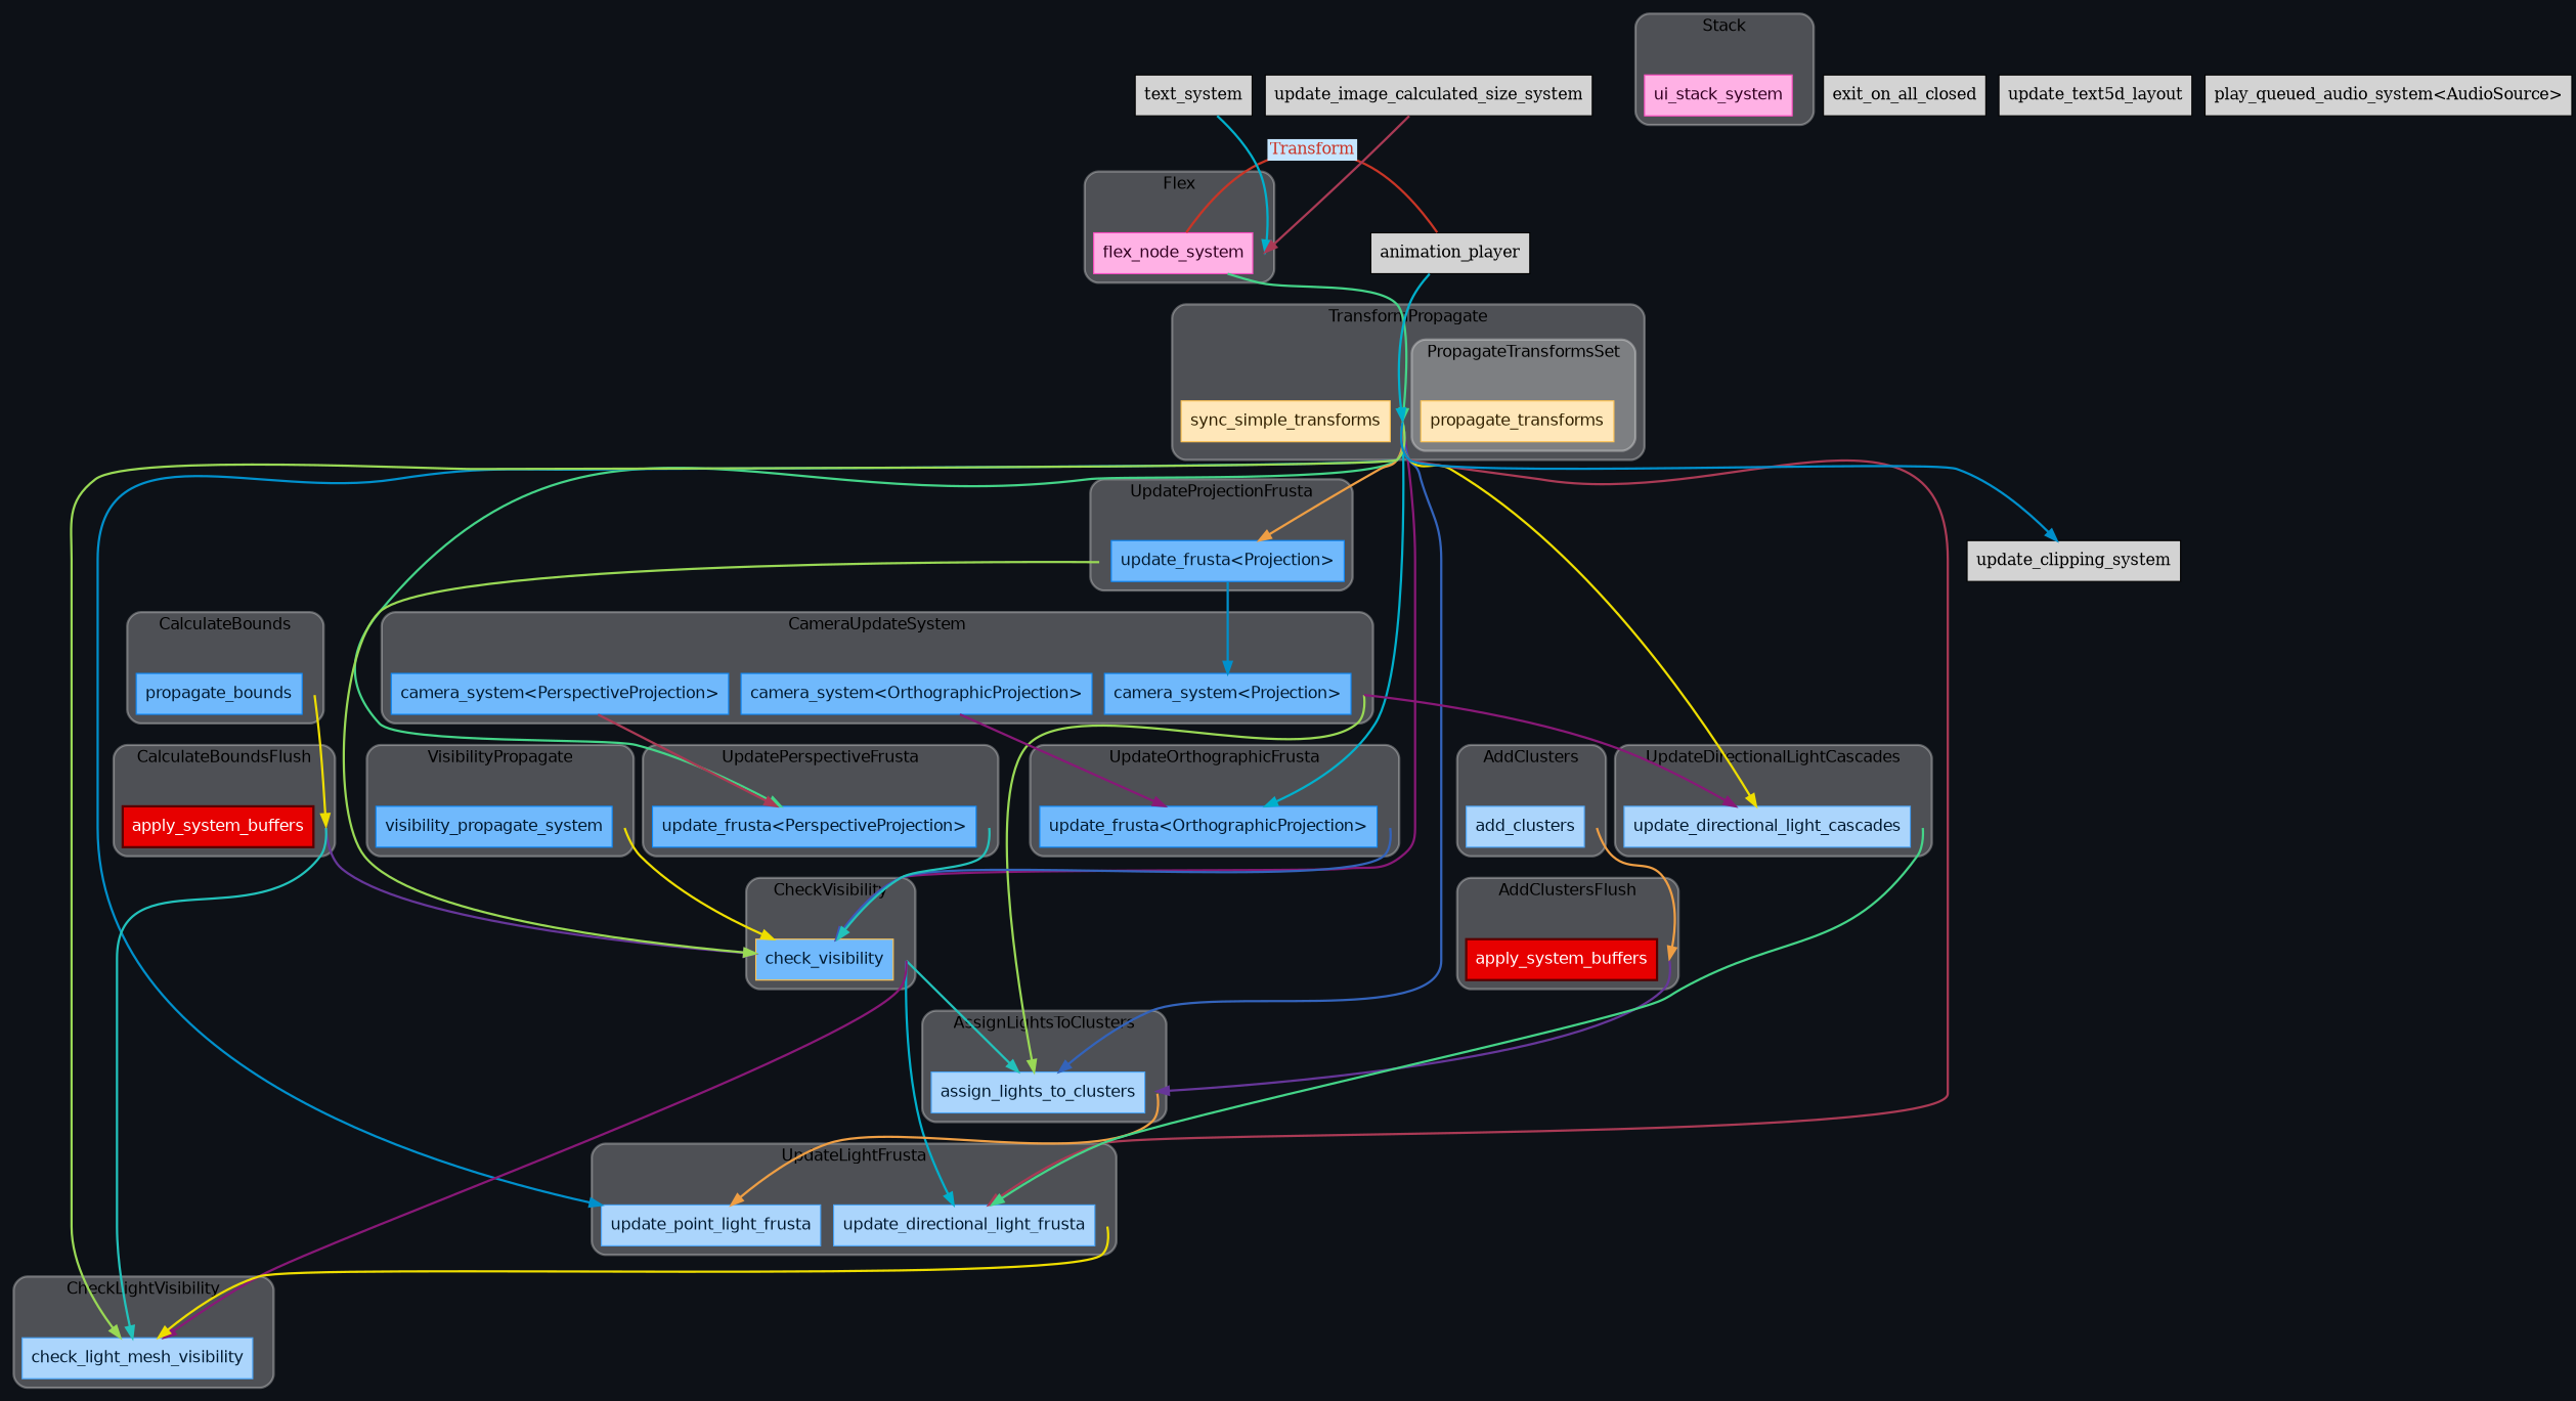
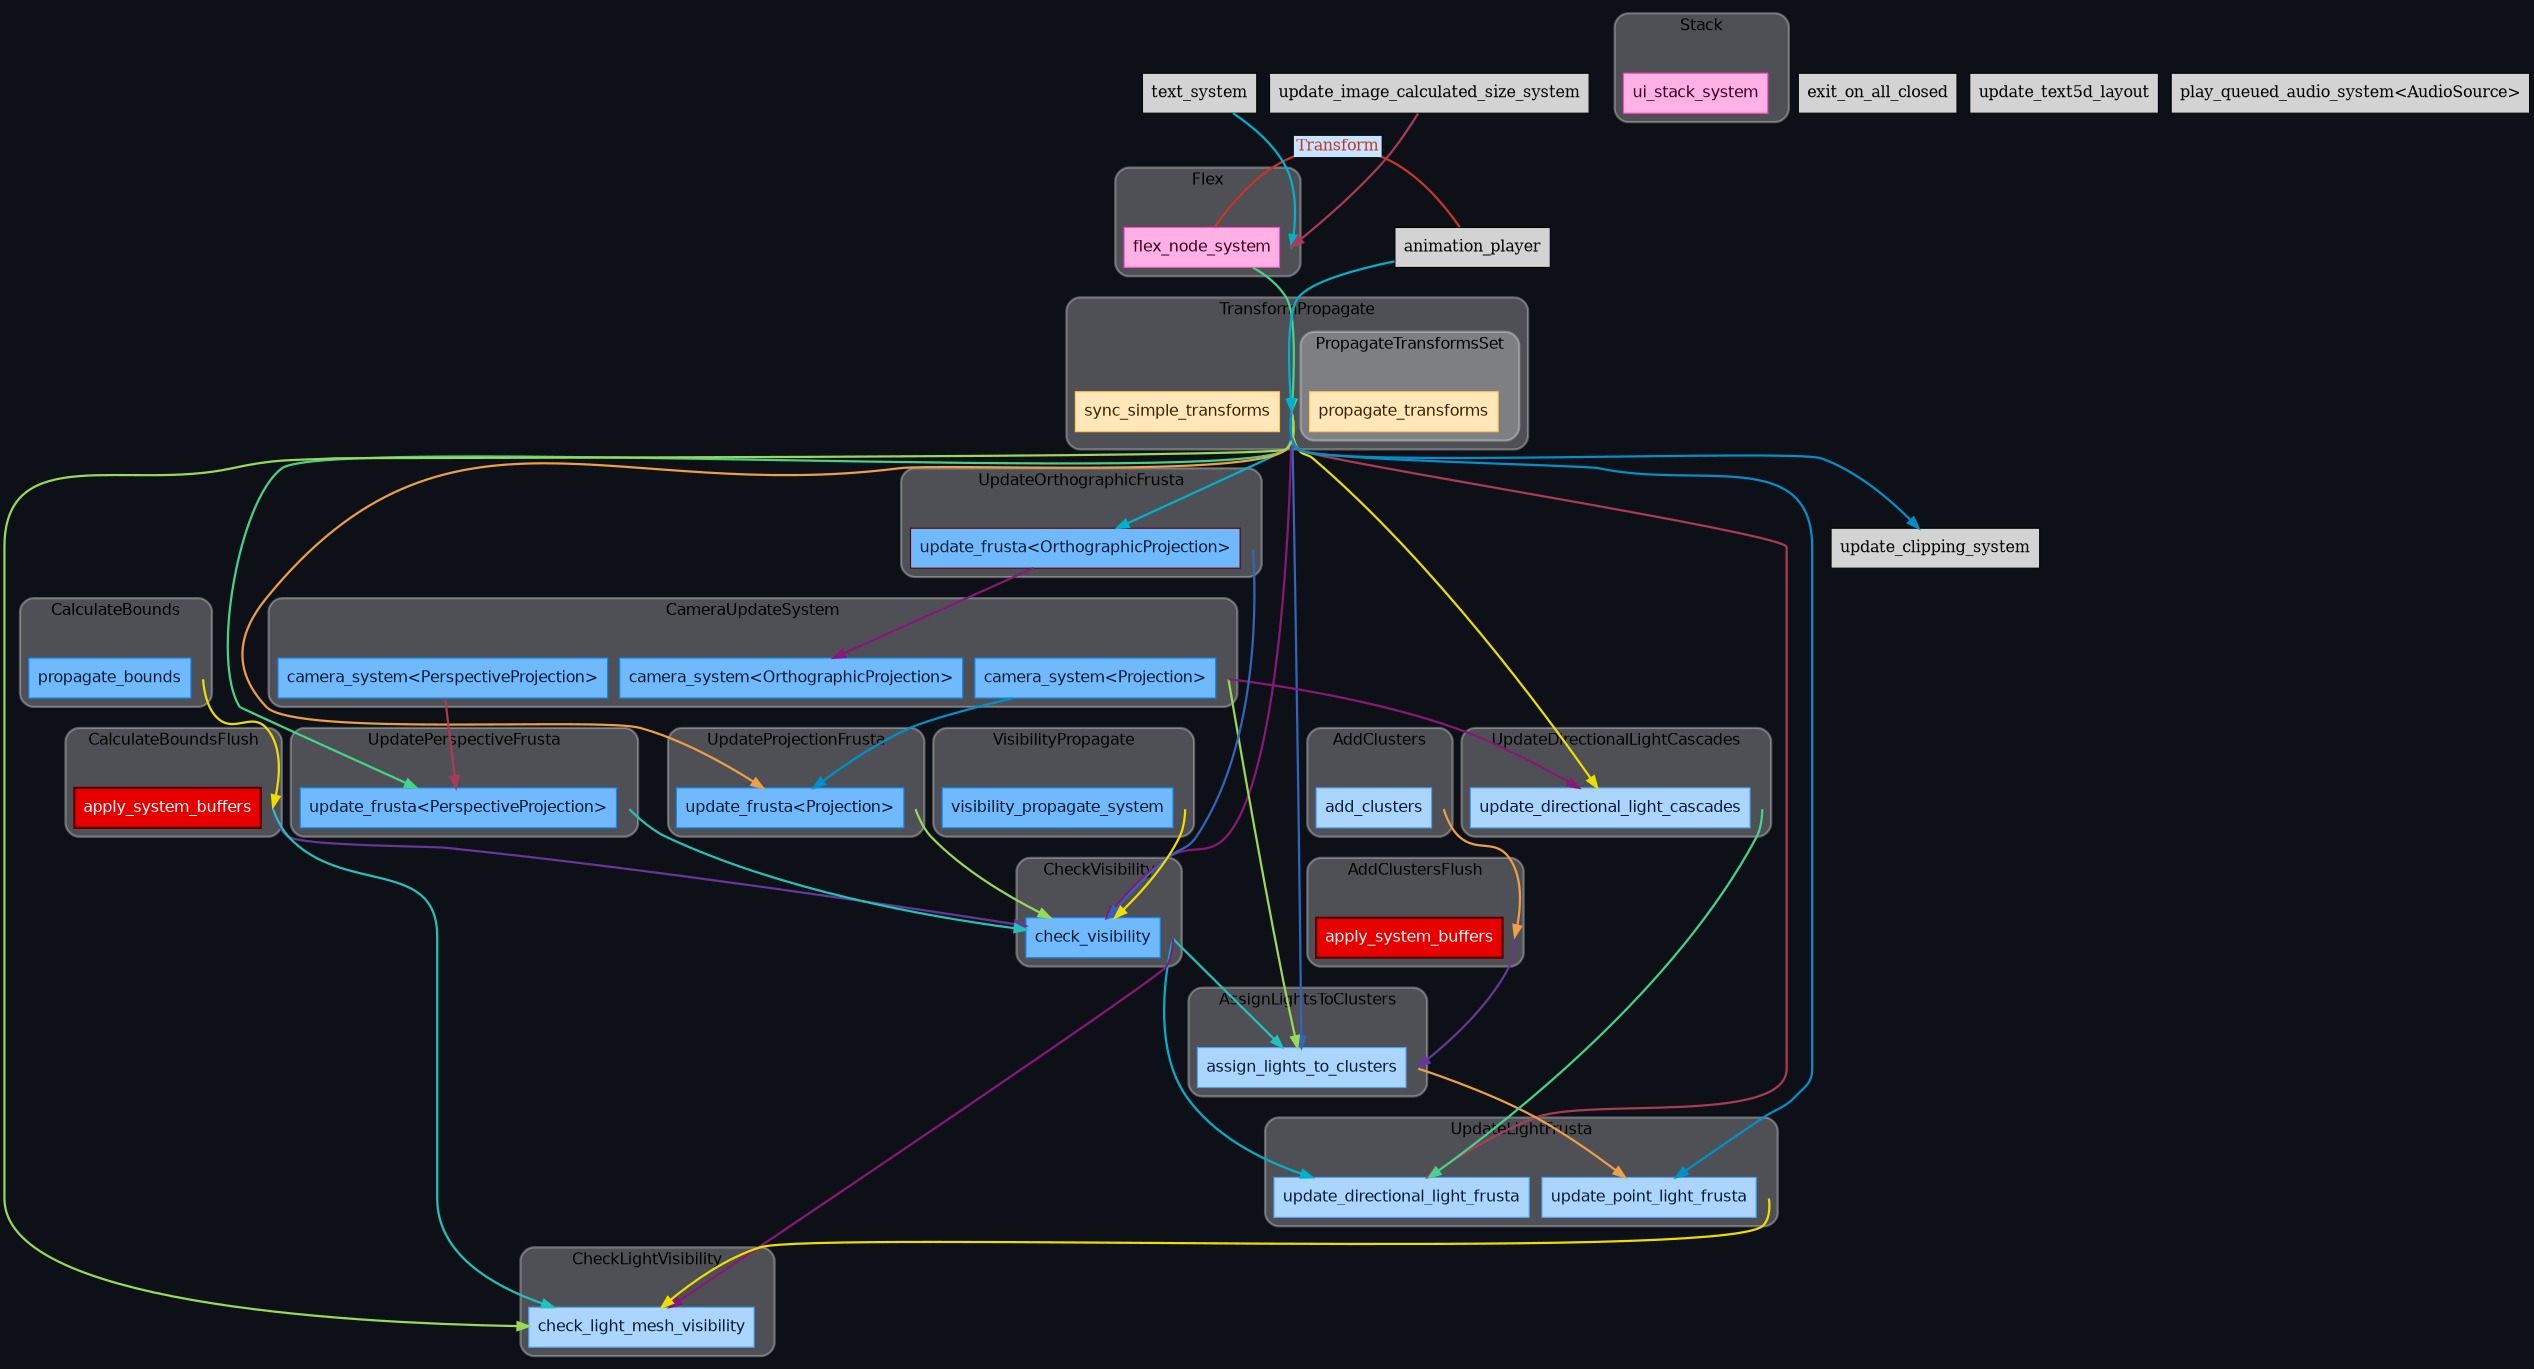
  digraph {
    bgcolor="#0d1117"
    compound=true
    fontname=Helvetica
    nodesep=0.15
    rankdir=TB
    splines=spline
    node [shape=box style=filled]
    edge [color="#00b0cc" penwidth=2]
    "set_marker_node_Set(0)" [height=0 shape=point style=invis]
    n2 [color="#ffc453" fillcolor="#ffe7b9" fontcolor="#322100" fontname=Helvetica label=propagate_transforms penwidth=1]
    "set_marker_node_Set(1)" [height=0 shape=point style=invis]
    n4 [color="#ffc453" fillcolor="#ffe7b9" fontcolor="#322100" fontname=Helvetica label=sync_simple_transforms penwidth=1]
    "set_marker_node_Set(6)" [height=0 shape=point style=invis]
    n6 [color="#0c88f9" fillcolor="#70b9fc" fontcolor="#011a31" fontname=Helvetica label="camera_system<Projection>" penwidth=1]
    n7 [color="#0c88f9" fillcolor="#70b9fc" fontcolor="#011a31" fontname=Helvetica label="camera_system<OrthographicProjection>" penwidth=1]
    n8 [color="#0c88f9" fillcolor="#70b9fc" fontcolor="#011a31" fontname=Helvetica label="camera_system<PerspectiveProjection>" penwidth=1]
    "set_marker_node_Set(10)" [height=0 shape=point style=invis]
    n10 [color="#5a0000" fillcolor="#e70000" fontcolor="#ffffff" fontname=Helvetica label=apply_system_buffers penwidth=2]
    "set_marker_node_Set(11)" [height=0 shape=point style=invis]
    n12 [color="#0c88f9" fillcolor="#70b9fc" fontcolor="#011a31" fontname=Helvetica label=propagate_bounds penwidth=1]
    "set_marker_node_Set(14)" [height=0 shape=point style=invis]
-   n14 [color="#0c88f9" fillcolor="#70b9fc" fontcolor="#011a31" fontname=Helvetica label="update_frusta<OrthographicProjection>" penwidth=1]
+   n14 [color="#5a0000" fillcolor="#70b9fc" fontcolor="#011a31" fontname=Helvetica label="update_frusta<OrthographicProjection>" penwidth=1]
    "set_marker_node_Set(17)" [height=0 shape=point style=invis]
    n16 [color="#0c88f9" fillcolor="#70b9fc" fontcolor="#011a31" fontname=Helvetica label="update_frusta<PerspectiveProjection>" penwidth=1]
    "set_marker_node_Set(18)" [height=0 shape=point style=invis]
    n18 [color="#0c88f9" fillcolor="#70b9fc" fontcolor="#011a31" fontname=Helvetica label="update_frusta<Projection>" penwidth=1]
    "set_marker_node_Set(20)" [height=0 shape=point style=invis]
    n20 [color="#0c88f9" fillcolor="#70b9fc" fontcolor="#011a31" fontname=Helvetica label=visibility_propagate_system penwidth=1]
    "set_marker_node_Set(22)" [height=0 shape=point style=invis]
-   n22 [color="#ffc453" fillcolor="#70b9fc" fontcolor="#011a31" fontname=Helvetica label=check_visibility penwidth=1]
+   n22 [color="#0c88f9" fillcolor="#70b9fc" fontcolor="#011a31" fontname=Helvetica label=check_visibility penwidth=1]
    "set_marker_node_Set(25)" [height=0 shape=point style=invis]
    n24 [color="#ff4bc2" fillcolor="#ffb1e5" fontcolor="#320021" fontname=Helvetica label=flex_node_system penwidth=1]
    "set_marker_node_Set(29)" [height=0 shape=point style=invis]
    n26 [color="#ff4bc2" fillcolor="#ffb1e5" fontcolor="#320021" fontname=Helvetica label=ui_stack_system penwidth=1]
    "set_marker_node_Set(31)" [height=0 shape=point style=invis]
    n28 [color="#48a3f8" fillcolor="#abd5fc" fontcolor="#011a31" fontname=Helvetica label=add_clusters penwidth=1]
    "set_marker_node_Set(32)" [height=0 shape=point style=invis]
    n30 [color="#5a0000" fillcolor="#e70000" fontcolor="#ffffff" fontname=Helvetica label=apply_system_buffers penwidth=2]
    "set_marker_node_Set(33)" [height=0 shape=point style=invis]
    n32 [color="#48a3f8" fillcolor="#abd5fc" fontcolor="#011a31" fontname=Helvetica label=assign_lights_to_clusters penwidth=1]
    "set_marker_node_Set(37)" [height=0 shape=point style=invis]
    n34 [color="#48a3f8" fillcolor="#abd5fc" fontcolor="#011a31" fontname=Helvetica label=update_directional_light_cascades penwidth=1]
    "set_marker_node_Set(39)" [height=0 shape=point style=invis]
    n36 [color="#48a3f8" fillcolor="#abd5fc" fontcolor="#011a31" fontname=Helvetica label=update_directional_light_frusta penwidth=1]
    n37 [color="#48a3f8" fillcolor="#abd5fc" fontcolor="#011a31" fontname=Helvetica label=update_point_light_frusta penwidth=1]
    "set_marker_node_Set(43)" [height=0 shape=point style=invis]
    n39 [color="#48a3f8" fillcolor="#abd5fc" fontcolor="#011a31" fontname=Helvetica label=check_light_mesh_visibility penwidth=1]
    n40 [label=update_clipping_system]
    n41 [label=animation_player]
    n42 [label=exit_on_all_closed]
    n43 [label=update_text5d_layout]
    n44 [label=text_system]
    n45 [label=update_image_calculated_size_system]
    n46 [label="play_queued_audio_system<AudioSource>"]
    subgraph cluster_1 {
      color="#ffffff50"
      fillcolor="#ffffff44"
      label=TransformPropagate
      penwidth=2
      style="rounded,filled"
      "set_marker_node_Set(1)"
      n4
      subgraph cluster_2 {
        color="#ffffff50"
        fillcolor="#ffffff44"
        label=PropagateTransformsSet
        penwidth=2
        style="rounded,filled"
        "set_marker_node_Set(0)"
        n2
      }
    }
    subgraph cluster_3 {
      color="#ffffff50"
      fillcolor="#ffffff44"
      label=CameraUpdateSystem
      penwidth=2
      style="rounded,filled"
      "set_marker_node_Set(6)"
      n6
      n7
      n8
    }
    subgraph cluster_4 {
      color="#ffffff50"
      fillcolor="#ffffff44"
      label=CalculateBoundsFlush
      penwidth=2
      style="rounded,filled"
      "set_marker_node_Set(10)"
      n10
    }
    subgraph cluster_5 {
      color="#ffffff50"
      fillcolor="#ffffff44"
      label=CalculateBounds
      penwidth=2
      style="rounded,filled"
      "set_marker_node_Set(11)"
      n12
    }
    subgraph cluster_6 {
      color="#ffffff50"
      fillcolor="#ffffff44"
      label=UpdateOrthographicFrusta
      penwidth=2
      style="rounded,filled"
      "set_marker_node_Set(14)"
      n14
    }
    subgraph cluster_7 {
      color="#ffffff50"
      fillcolor="#ffffff44"
      label=UpdatePerspectiveFrusta
      penwidth=2
      style="rounded,filled"
      "set_marker_node_Set(17)"
      n16
    }
    subgraph cluster_8 {
      color="#ffffff50"
      fillcolor="#ffffff44"
      label=UpdateProjectionFrusta
      penwidth=2
      style="rounded,filled"
      "set_marker_node_Set(18)"
      n18
    }
    subgraph cluster_9 {
      color="#ffffff50"
      fillcolor="#ffffff44"
      label=VisibilityPropagate
      penwidth=2
      style="rounded,filled"
      "set_marker_node_Set(20)"
      n20
    }
    subgraph cluster_10 {
      color="#ffffff50"
      fillcolor="#ffffff44"
      label=CheckVisibility
      penwidth=2
      style="rounded,filled"
      "set_marker_node_Set(22)"
      n22
    }
    subgraph cluster_11 {
      color="#ffffff50"
      fillcolor="#ffffff44"
      label=Flex
      penwidth=2
      style="rounded,filled"
      "set_marker_node_Set(25)"
      n24
    }
    subgraph cluster_12 {
      color="#ffffff50"
      fillcolor="#ffffff44"
      label=Stack
      penwidth=2
      style="rounded,filled"
      "set_marker_node_Set(29)"
      n26
    }
    subgraph cluster_13 {
      color="#ffffff50"
      fillcolor="#ffffff44"
      label=AddClusters
      penwidth=2
      style="rounded,filled"
      "set_marker_node_Set(31)"
      n28
    }
    subgraph cluster_14 {
      color="#ffffff50"
      fillcolor="#ffffff44"
      label=AddClustersFlush
      penwidth=2
      style="rounded,filled"
      "set_marker_node_Set(32)"
      n30
    }
    subgraph cluster_15 {
      color="#ffffff50"
      fillcolor="#ffffff44"
      label=AssignLightsToClusters
      penwidth=2
      style="rounded,filled"
      "set_marker_node_Set(33)"
      n32
    }
    subgraph cluster_16 {
      color="#ffffff50"
      fillcolor="#ffffff44"
      label=UpdateDirectionalLightCascades
      penwidth=2
      style="rounded,filled"
      "set_marker_node_Set(37)"
      n34
    }
    subgraph cluster_17 {
      color="#ffffff50"
      fillcolor="#ffffff44"
      label=UpdateLightFrusta
      penwidth=2
      style="rounded,filled"
      "set_marker_node_Set(39)"
      n36
      n37
    }
    subgraph cluster_18 {
      color="#ffffff50"
      fillcolor="#ffffff44"
      label=CheckLightVisibility
      penwidth=2
      style="rounded,filled"
      "set_marker_node_Set(43)"
      n39
    }
    "set_marker_node_Set(1)" -> n14
    "set_marker_node_Set(1)" -> n16 [color="#44d488"]
    "set_marker_node_Set(1)" -> n18 [color="#ee9e44"]
    "set_marker_node_Set(1)" -> n22 [color="#881877"]
    "set_marker_node_Set(1)" -> n32 [color="#3363bb"]
    "set_marker_node_Set(1)" -> n34 [color="#eede00"]
    "set_marker_node_Set(1)" -> n36 [color="#aa3a55"]
    "set_marker_node_Set(1)" -> n37 [color="#0090cc"]
    "set_marker_node_Set(1)" -> n39 [color="#99d955"]
    "set_marker_node_Set(1)" -> n40 [color="#0090cc"]
    "set_marker_node_Set(6)" -> n32 [color="#99d955"]
    "set_marker_node_Set(6)" -> n34 [color="#881877"]
-   n18 -> n6 [color="#0090cc"]
-   n7 -> n14 [color="#881877"]
+   n6 -> n18 [color="#0090cc"]
+   n14 -> n7 [color="#881877"]
    n8 -> n16 [color="#aa3a55"]
    "set_marker_node_Set(10)" -> n22 [color="#663699"]
    "set_marker_node_Set(10)" -> n39 [color="#22c2bb"]
    "set_marker_node_Set(11)" -> "set_marker_node_Set(10)" [color="#eede00"]
    "set_marker_node_Set(14)" -> n22 [color="#3363bb"]
    "set_marker_node_Set(17)" -> n22 [color="#22c2bb"]
    "set_marker_node_Set(18)" -> n22 [color="#99d955"]
    "set_marker_node_Set(20)" -> n22 [color="#eede00"]
    "set_marker_node_Set(22)" -> n32 [color="#22c2bb"]
    "set_marker_node_Set(22)" -> n36
    "set_marker_node_Set(22)" -> n39 [color="#881877"]
    n24 -> "set_marker_node_Set(1)" [color="#44d488"]
    n24 -> n41 [color="#c93526" constraint=false dir=none fontcolor="#c93526" label=<<table border="0" cellborder="0"><tr><td bgcolor="#c6e6ff">Transform</td></tr></table>>]
    "set_marker_node_Set(31)" -> "set_marker_node_Set(32)" [color="#ee9e44"]
    "set_marker_node_Set(32)" -> "set_marker_node_Set(33)" [color="#663699"]
    "set_marker_node_Set(33)" -> n37 [color="#ee9e44"]
    "set_marker_node_Set(37)" -> n36 [color="#44d488"]
    "set_marker_node_Set(39)" -> n39 [color="#eede00"]
    n41 -> "set_marker_node_Set(1)"
    n44 -> "set_marker_node_Set(25)"
    n45 -> "set_marker_node_Set(25)" [color="#aa3a55"]
  }
